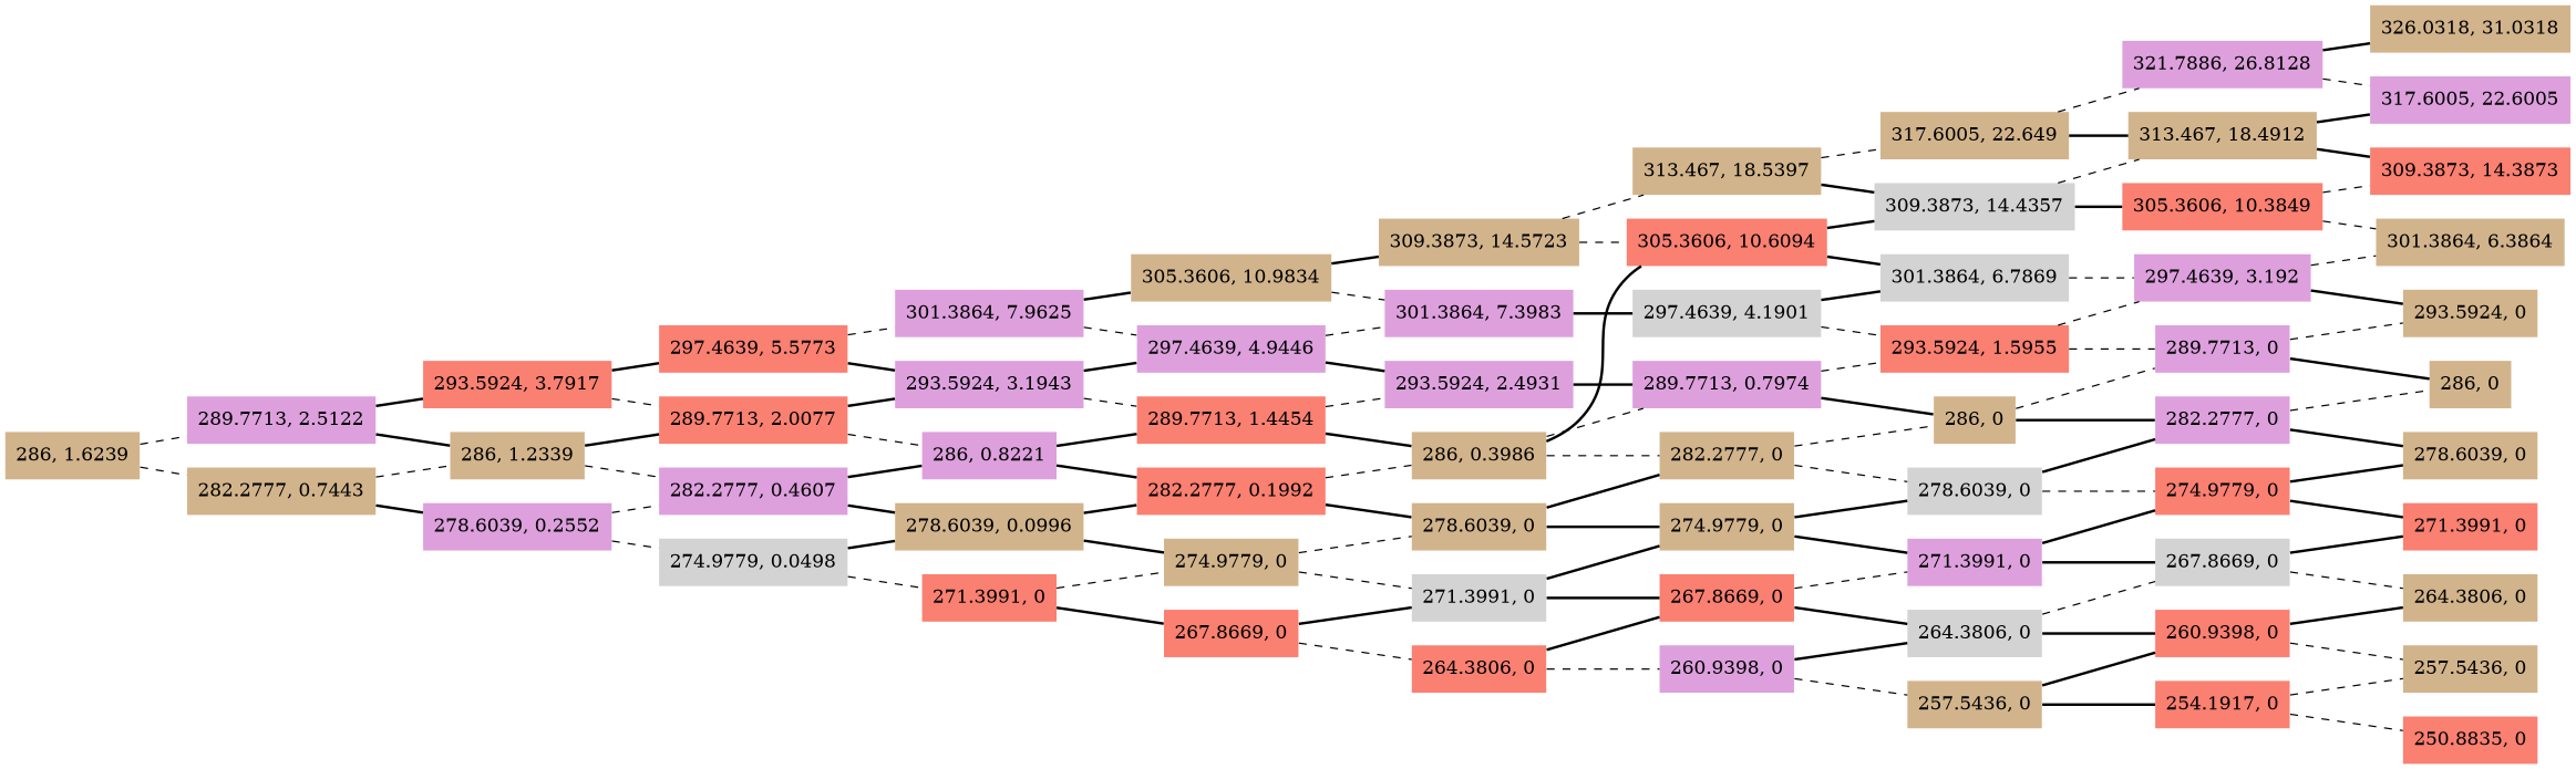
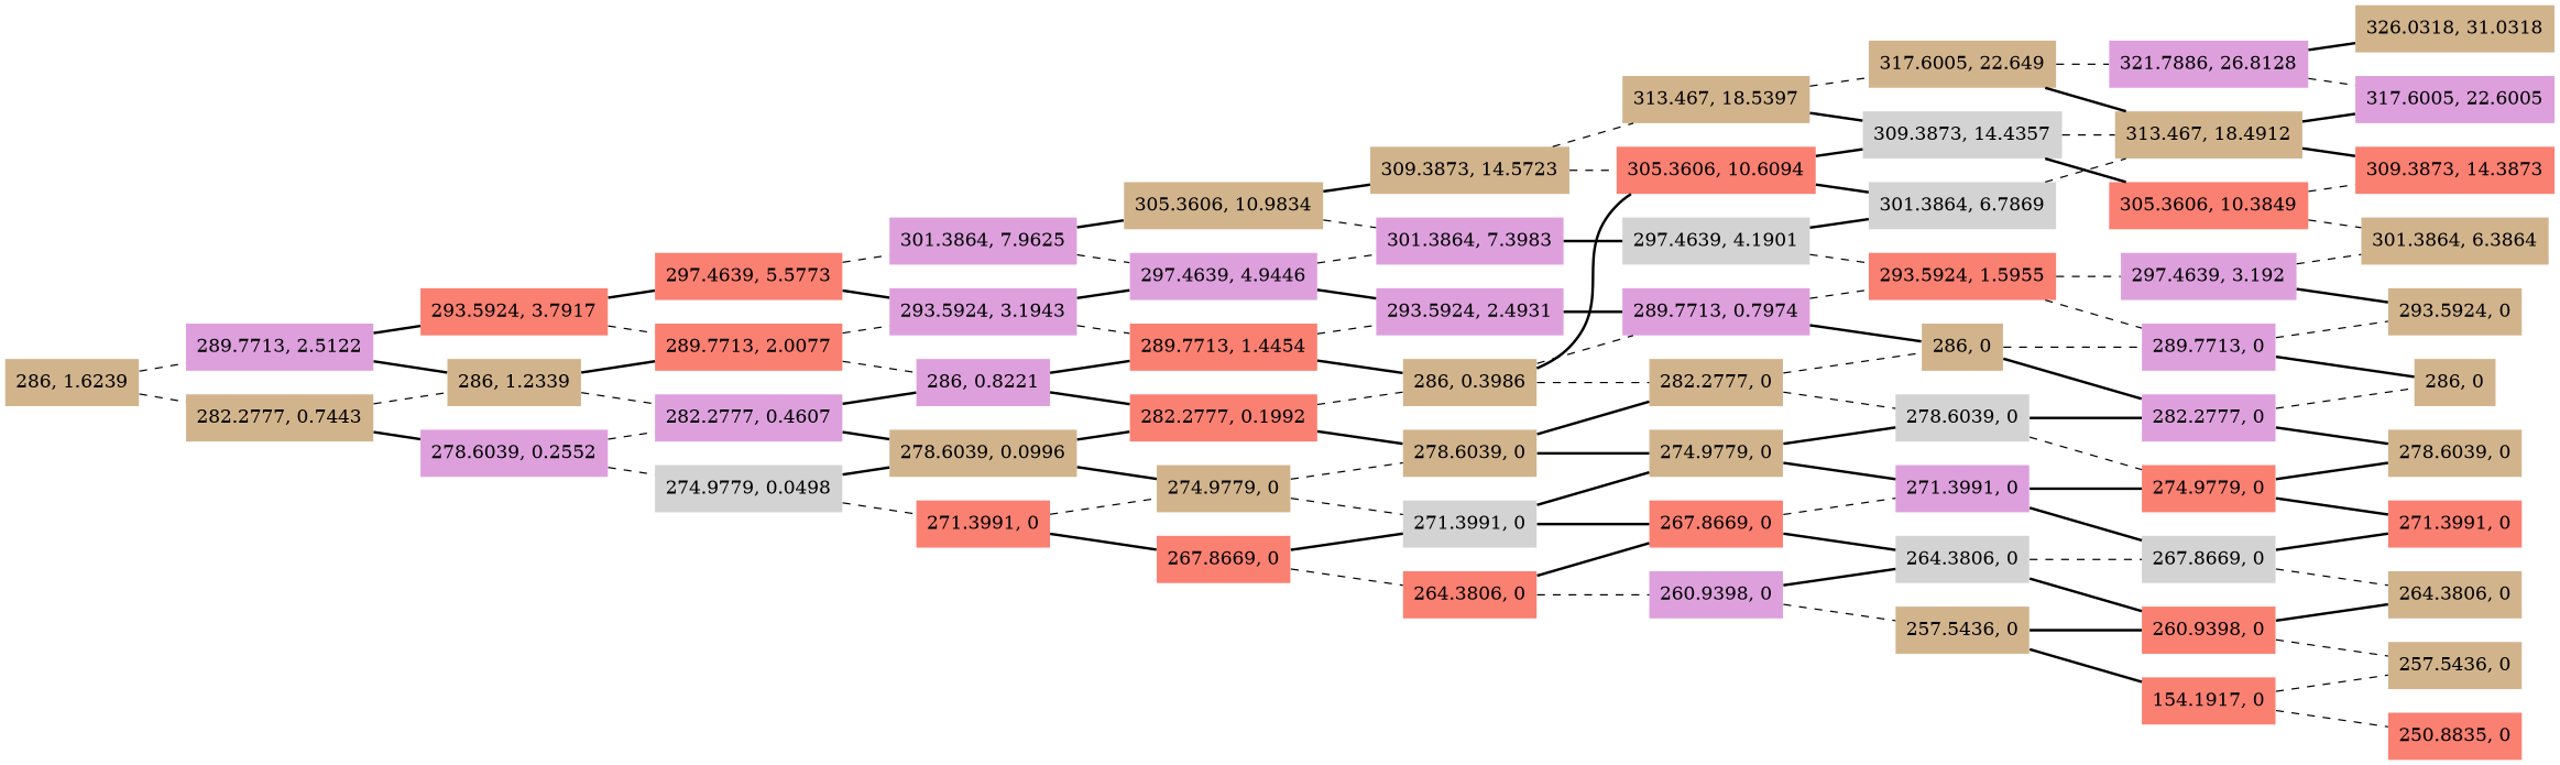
  digraph {
    rankdir=LR
    node [fillcolor=tan shape=plaintext style=filled]
    edge [arrowhead=none style=bold]
    n1 [label="286, 1.6239"]
    n2 [fillcolor=plum label="289.7713, 2.5122"]
    n3 [label="282.2777, 0.7443"]
    n4 [fillcolor=salmon label="293.5924, 3.7917"]
    n5 [label="286, 1.2339"]
    n6 [fillcolor=plum label="278.6039, 0.2552"]
    n7 [fillcolor=salmon label="297.4639, 5.5773"]
    n8 [fillcolor=salmon label="289.7713, 2.0077"]
    n9 [fillcolor=plum label="282.2777, 0.4607"]
    n10 [fillcolor=lightgrey label="274.9779, 0.0498"]
    n11 [fillcolor=plum label="301.3864, 7.9625"]
    n12 [fillcolor=plum label="293.5924, 3.1943"]
    n13 [fillcolor=plum label="286, 0.8221"]
    n14 [label="278.6039, 0.0996"]
    n15 [fillcolor=salmon label="271.3991, 0"]
    n16 [label="305.3606, 10.9834"]
    n17 [fillcolor=plum label="297.4639, 4.9446"]
    n18 [fillcolor=salmon label="289.7713, 1.4454"]
    n19 [fillcolor=salmon label="282.2777, 0.1992"]
    n20 [label="274.9779, 0"]
    n21 [fillcolor=salmon label="267.8669, 0"]
    n22 [label="309.3873, 14.5723"]
    n23 [fillcolor=plum label="301.3864, 7.3983"]
    n24 [fillcolor=plum label="293.5924, 2.4931"]
    n25 [label="286, 0.3986"]
    n26 [label="278.6039, 0"]
    n27 [fillcolor=lightgrey label="271.3991, 0"]
    n28 [fillcolor=salmon label="264.3806, 0"]
    n29 [label="313.467, 18.5397"]
    n30 [fillcolor=salmon label="305.3606, 10.6094"]
    n31 [fillcolor=lightgrey label="297.4639, 4.1901"]
    n32 [fillcolor=plum label="289.7713, 0.7974"]
    n33 [label="282.2777, 0"]
    n34 [label="274.9779, 0"]
    n35 [fillcolor=salmon label="267.8669, 0"]
    n36 [fillcolor=plum label="260.9398, 0"]
    n37 [label="317.6005, 22.649"]
    n38 [fillcolor=lightgrey label="309.3873, 14.4357"]
    n39 [fillcolor=lightgrey label="301.3864, 6.7869"]
    n40 [fillcolor=salmon label="293.5924, 1.5955"]
    n41 [label="286, 0"]
    n42 [fillcolor=lightgrey label="278.6039, 0"]
    n43 [fillcolor=plum label="271.3991, 0"]
    n44 [fillcolor=lightgrey label="264.3806, 0"]
    n45 [label="257.5436, 0"]
    n46 [fillcolor=plum label="321.7886, 26.8128"]
    n47 [label="313.467, 18.4912"]
    n48 [fillcolor=salmon label="305.3606, 10.3849"]
    n49 [fillcolor=plum label="297.4639, 3.192"]
    n50 [fillcolor=plum label="289.7713, 0"]
    n51 [fillcolor=plum label="282.2777, 0"]
    n52 [fillcolor=salmon label="274.9779, 0"]
    n53 [fillcolor=lightgrey label="267.8669, 0"]
    n54 [fillcolor=salmon label="260.9398, 0"]
-   n55 [fillcolor=salmon label="254.1917, 0"]
+   n55 [fillcolor=salmon label="154.1917, 0"]
    n56 [label="326.0318, 31.0318"]
    n57 [fillcolor=plum label="317.6005, 22.6005"]
    n58 [fillcolor=salmon label="309.3873, 14.3873"]
    n59 [label="301.3864, 6.3864"]
    n60 [label="293.5924, 0"]
    n61 [label="286, 0"]
    n62 [label="278.6039, 0"]
    n63 [fillcolor=salmon label="271.3991, 0"]
    n64 [label="264.3806, 0"]
    n65 [label="257.5436, 0"]
    n66 [fillcolor=salmon label="250.8835, 0"]
    n1 -> n2 [style=dashed]
    n1 -> n3 [style=dashed]
    n2 -> n4
    n2 -> n5
    n3 -> n5 [style=dashed]
    n3 -> n6
    n4 -> n7
    n4 -> n8 [style=dashed]
    n5 -> n8
    n5 -> n9 [style=dashed]
    n6 -> n9 [style=dashed]
    n6 -> n10 [style=dashed]
    n7 -> n11 [style=dashed]
    n7 -> n12
-   n8 -> n12
+   n8 -> n12 [style=dashed]
    n8 -> n13 [style=dashed]
    n9 -> n13
    n9 -> n14
    n10 -> n14
    n10 -> n15 [style=dashed]
    n11 -> n16
    n11 -> n17 [style=dashed]
    n12 -> n17
    n12 -> n18 [style=dashed]
    n13 -> n18
    n13 -> n19
    n14 -> n19
    n14 -> n20
    n15 -> n20 [style=dashed]
    n15 -> n21
    n16 -> n22
    n16 -> n23 [style=dashed]
    n17 -> n23 [style=dashed]
    n17 -> n24
    n18 -> n24 [style=dashed]
    n18 -> n25
    n19 -> n25 [style=dashed]
    n19 -> n26
    n20 -> n26 [style=dashed]
    n20 -> n27 [style=dashed]
    n21 -> n27
    n21 -> n28 [style=dashed]
    n22 -> n29 [style=dashed]
    n22 -> n30 [style=dashed]
    n23 -> n31
    n24 -> n32
    n25 -> n30
    n25 -> n32 [style=dashed]
    n25 -> n33 [style=dashed]
    n26 -> n33
    n26 -> n34
    n27 -> n34
    n27 -> n35
    n28 -> n35
    n28 -> n36 [style=dashed]
    n29 -> n37 [style=dashed]
    n29 -> n38
    n30 -> n38
    n30 -> n39
    n31 -> n39
    n31 -> n40 [style=dashed]
    n32 -> n40 [style=dashed]
    n32 -> n41
    n33 -> n41 [style=dashed]
    n33 -> n42 [style=dashed]
    n34 -> n42
    n34 -> n43
    n35 -> n43 [style=dashed]
    n35 -> n44
    n36 -> n44
    n36 -> n45 [style=dashed]
    n37 -> n46 [style=dashed]
    n37 -> n47
    n38 -> n47 [style=dashed]
    n38 -> n48
-   n39 -> n49 [style=dashed]
+   n39 -> n47 [style=dashed]
    n40 -> n49 [style=dashed]
    n40 -> n50 [style=dashed]
    n41 -> n50 [style=dashed]
    n41 -> n51
    n42 -> n51
    n42 -> n52 [style=dashed]
    n43 -> n52
    n43 -> n53
    n44 -> n53 [style=dashed]
    n44 -> n54
    n45 -> n54
    n45 -> n55
    n46 -> n56
    n46 -> n57 [style=dashed]
    n47 -> n57
    n47 -> n58
    n48 -> n58 [style=dashed]
    n48 -> n59 [style=dashed]
    n49 -> n59 [style=dashed]
    n49 -> n60
    n50 -> n60 [style=dashed]
    n50 -> n61
    n51 -> n61 [style=dashed]
    n51 -> n62
    n52 -> n62
    n52 -> n63
    n53 -> n63
    n53 -> n64 [style=dashed]
    n54 -> n64
    n54 -> n65 [style=dashed]
    n55 -> n65 [style=dashed]
    n55 -> n66 [style=dashed]
  }
